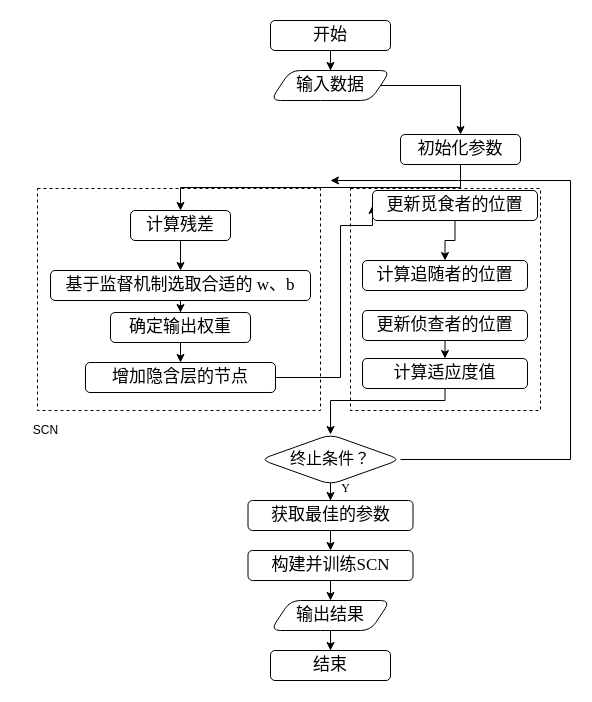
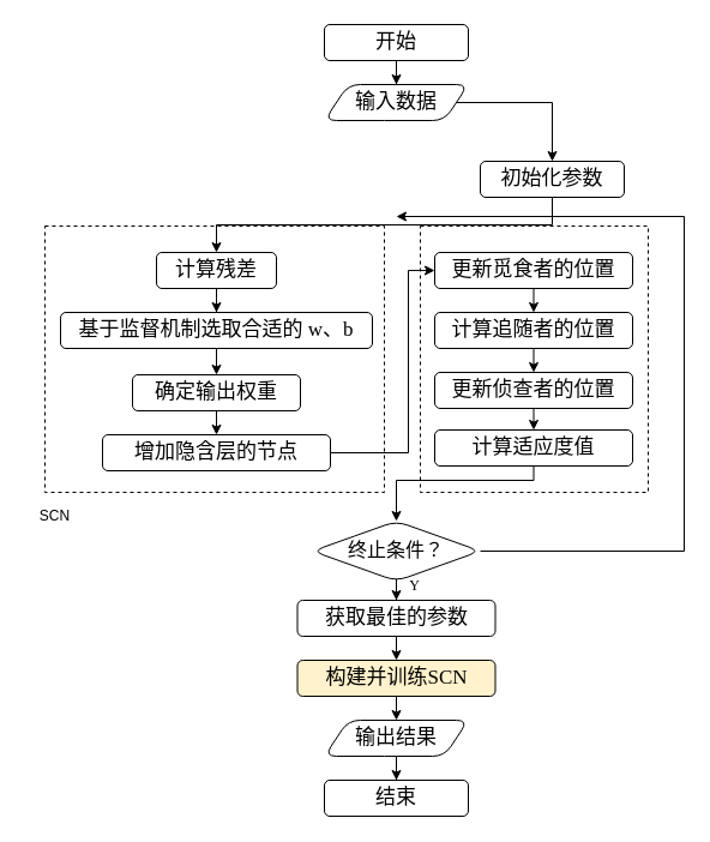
  <mxCell id="0" />
  <mxCell id="1" parent="0" />
  <mxCell id="2" value="" style="rounded=0;whiteSpace=wrap;html=1;dashed=1;" vertex="1" parent="1"><mxGeometry x="350" y="188" width="190" height="222" as="geometry" /></mxCell>
  <mxCell id="3" value="" style="rounded=0;whiteSpace=wrap;html=1;dashed=1;" vertex="1" parent="1"><mxGeometry x="37" y="188" width="283" height="222" as="geometry" /></mxCell>
  <mxCell id="4" value="" style="edgeStyle=orthogonalEdgeStyle;rounded=0;orthogonalLoop=1;jettySize=auto;html=1;fontFamily=Times New Roman;" edge="1" parent="1" source="5" target="7"><mxGeometry relative="1" as="geometry" /></mxCell>
  <mxCell id="5" value="开始" style="rounded=1;whiteSpace=wrap;html=1;fontSize=17;fontFamily=Times New Roman;" vertex="1" parent="1"><mxGeometry x="270" y="20" width="120" height="30" as="geometry" /></mxCell>
  <mxCell id="6" value="" style="edgeStyle=orthogonalEdgeStyle;rounded=0;orthogonalLoop=1;jettySize=auto;html=1;fontFamily=Times New Roman;" edge="1" parent="1" source="7" target="9"><mxGeometry relative="1" as="geometry" /></mxCell>
  <mxCell id="7" value="输入数据" style="shape=parallelogram;perimeter=parallelogramPerimeter;whiteSpace=wrap;html=1;fixedSize=1;fontSize=17;rounded=1;fontFamily=Times New Roman;" vertex="1" parent="1"><mxGeometry x="270" y="70" width="120" height="30" as="geometry" /></mxCell>
  <mxCell id="8" style="edgeStyle=orthogonalEdgeStyle;rounded=0;orthogonalLoop=1;jettySize=auto;html=1;exitX=0.5;exitY=1;exitDx=0;exitDy=0;entryX=0.5;entryY=0;entryDx=0;entryDy=0;fontFamily=Times New Roman;" edge="1" parent="1" source="9" target="11"><mxGeometry relative="1" as="geometry"><mxPoint x="180" y="230" as="sourcePoint" /></mxGeometry></mxCell>
  <mxCell id="9" value="初始化参数" style="whiteSpace=wrap;html=1;fontSize=17;rounded=1;fontFamily=Times New Roman;" vertex="1" parent="1"><mxGeometry x="400" y="134" width="120" height="30" as="geometry" /></mxCell>
  <mxCell id="10" value="" style="edgeStyle=orthogonalEdgeStyle;rounded=0;orthogonalLoop=1;jettySize=auto;html=1;fontFamily=Times New Roman;" edge="1" parent="1" source="11" target="13"><mxGeometry relative="1" as="geometry" /></mxCell>
  <mxCell id="11" value="计算残差" style="whiteSpace=wrap;html=1;fontSize=17;rounded=1;fontFamily=Times New Roman;" vertex="1" parent="1"><mxGeometry x="130" y="210" width="100" height="30" as="geometry" /></mxCell>
  <mxCell id="12" value="" style="edgeStyle=orthogonalEdgeStyle;rounded=0;orthogonalLoop=1;jettySize=auto;html=1;fontFamily=Times New Roman;entryX=0.5;entryY=0;entryDx=0;entryDy=0;" edge="1" parent="1" source="13" target="32"><mxGeometry relative="1" as="geometry"><mxPoint x="170" y="352" as="targetPoint" /></mxGeometry></mxCell>
- <mxCell id="13" value="基于监督机制选取合适的 w、b" style="whiteSpace=wrap;html=1;fontSize=17;rounded=1;fontFamily=Times New Roman;" vertex="1" parent="1"><mxGeometry x="50" y="270" width="260" height="30" as="geometry" /></mxCell>
+ <mxCell id="13" value="基于监督机制选取合适的 w、b" style="whiteSpace=wrap;html=1;fontSize=17;rounded=1;fontFamily=Times New Roman;" vertex="1" parent="1"><mxGeometry x="50" y="260" width="260" height="30" as="geometry" /></mxCell>
  <mxCell id="14" style="edgeStyle=orthogonalEdgeStyle;rounded=0;orthogonalLoop=1;jettySize=auto;html=1;exitX=1;exitY=0.5;exitDx=0;exitDy=0;entryX=0;entryY=0.5;entryDx=0;entryDy=0;" edge="1" parent="1" source="15" target="24"><mxGeometry relative="1" as="geometry"><Array as="points"><mxPoint x="340" y="377" /><mxPoint x="340" y="225" /></Array></mxGeometry></mxCell>
  <mxCell id="15" value="增加隐含层的节点" style="rounded=1;whiteSpace=wrap;html=1;fontSize=17;fontFamily=Times New Roman;" vertex="1" parent="1"><mxGeometry x="85" y="362" width="190" height="30" as="geometry" /></mxCell>
  <mxCell id="16" value="" style="edgeStyle=orthogonalEdgeStyle;rounded=0;orthogonalLoop=1;jettySize=auto;html=1;fontFamily=Times New Roman;entryX=0.5;entryY=0;entryDx=0;entryDy=0;" edge="1" parent="1" source="18" target="35"><mxGeometry relative="1" as="geometry" /></mxCell>
  <mxCell id="17" style="edgeStyle=orthogonalEdgeStyle;rounded=0;orthogonalLoop=1;jettySize=auto;html=1;exitX=1;exitY=0.5;exitDx=0;exitDy=0;" edge="1" parent="1"><mxGeometry relative="1" as="geometry"><mxPoint x="330" y="180" as="targetPoint" /><mxPoint x="400" y="459" as="sourcePoint" /><Array as="points"><mxPoint x="570" y="459" /><mxPoint x="570" y="180" /></Array></mxGeometry></mxCell>
  <mxCell id="18" value="&lt;span style=&quot;font-size: 12pt; text-align: start;&quot;&gt;终止条件？&lt;/span&gt;&lt;span style=&quot;font-size: medium; text-align: start;&quot;&gt;&lt;/span&gt;" style="rhombus;whiteSpace=wrap;html=1;fontSize=17;rounded=1;fontFamily=Times New Roman;" vertex="1" parent="1"><mxGeometry x="260" y="434" width="140" height="50" as="geometry" /></mxCell>
  <mxCell id="19" value="结束" style="rounded=1;whiteSpace=wrap;html=1;fontSize=17;fontFamily=Times New Roman;" vertex="1" parent="1"><mxGeometry x="270" y="650" width="120" height="30" as="geometry" /></mxCell>
  <mxCell id="20" style="edgeStyle=orthogonalEdgeStyle;rounded=0;orthogonalLoop=1;jettySize=auto;html=1;exitX=0.5;exitY=1;exitDx=0;exitDy=0;fontFamily=Times New Roman;" edge="1" parent="1" source="21" target="19"><mxGeometry relative="1" as="geometry" /></mxCell>
  <mxCell id="21" value="输出结果" style="shape=parallelogram;perimeter=parallelogramPerimeter;whiteSpace=wrap;html=1;fixedSize=1;fontSize=17;rounded=1;fontFamily=Times New Roman;" vertex="1" parent="1"><mxGeometry x="270" y="600" width="120" height="30" as="geometry" /></mxCell>
  <mxCell id="22" value="Y" style="text;html=1;align=center;verticalAlign=middle;resizable=0;points=[];autosize=1;strokeColor=none;fillColor=none;fontFamily=Times New Roman;" vertex="1" parent="1"><mxGeometry x="330" y="473" width="30" height="30" as="geometry" /></mxCell>
  <mxCell id="23" style="edgeStyle=orthogonalEdgeStyle;rounded=0;orthogonalLoop=1;jettySize=auto;html=1;exitX=0.5;exitY=1;exitDx=0;exitDy=0;entryX=0.5;entryY=0;entryDx=0;entryDy=0;" edge="1" parent="1" source="24" target="26"><mxGeometry relative="1" as="geometry" /></mxCell>
- <mxCell id="24" value="更新觅食者的位置" style="whiteSpace=wrap;html=1;fontSize=17;rounded=1;fontFamily=Times New Roman;" vertex="1" parent="1"><mxGeometry x="372" y="190" width="165" height="30" as="geometry" /></mxCell>
+ <mxCell id="24" value="更新觅食者的位置" style="whiteSpace=wrap;html=1;fontSize=17;rounded=1;fontFamily=Times New Roman;" vertex="1" parent="1"><mxGeometry x="362" y="210" width="165" height="30" as="geometry" /></mxCell>
+ <mxCell id="25" style="edgeStyle=orthogonalEdgeStyle;rounded=0;orthogonalLoop=1;jettySize=auto;html=1;exitX=0.5;exitY=1;exitDx=0;exitDy=0;entryX=0.5;entryY=0;entryDx=0;entryDy=0;" edge="1" parent="1" source="26" target="28"><mxGeometry relative="1" as="geometry" /></mxCell>
  <mxCell id="26" value="计算追随者的位置" style="whiteSpace=wrap;html=1;fontSize=17;rounded=1;fontFamily=Times New Roman;" vertex="1" parent="1"><mxGeometry x="362" y="260" width="165" height="30" as="geometry" /></mxCell>
  <mxCell id="27" style="edgeStyle=orthogonalEdgeStyle;rounded=0;orthogonalLoop=1;jettySize=auto;html=1;exitX=0.5;exitY=1;exitDx=0;exitDy=0;entryX=0.5;entryY=0;entryDx=0;entryDy=0;" edge="1" parent="1" source="28" target="30"><mxGeometry relative="1" as="geometry" /></mxCell>
  <mxCell id="28" value="更新侦查者的位置" style="whiteSpace=wrap;html=1;fontSize=17;rounded=1;fontFamily=Times New Roman;" vertex="1" parent="1"><mxGeometry x="362" y="310" width="165" height="30" as="geometry" /></mxCell>
  <mxCell id="29" style="edgeStyle=orthogonalEdgeStyle;rounded=0;orthogonalLoop=1;jettySize=auto;html=1;exitX=0.5;exitY=1;exitDx=0;exitDy=0;entryX=0.5;entryY=0;entryDx=0;entryDy=0;" edge="1" parent="1" source="30" target="18"><mxGeometry relative="1" as="geometry"><Array as="points"><mxPoint x="445" y="400" /><mxPoint x="330" y="400" /></Array></mxGeometry></mxCell>
  <mxCell id="30" value="计算适应度值" style="whiteSpace=wrap;html=1;fontSize=17;rounded=1;fontFamily=Times New Roman;" vertex="1" parent="1"><mxGeometry x="362" y="358" width="165" height="30" as="geometry" /></mxCell>
  <mxCell id="31" style="edgeStyle=orthogonalEdgeStyle;rounded=0;orthogonalLoop=1;jettySize=auto;html=1;exitX=0.5;exitY=1;exitDx=0;exitDy=0;entryX=0.5;entryY=0;entryDx=0;entryDy=0;" edge="1" parent="1" source="32" target="15"><mxGeometry relative="1" as="geometry" /></mxCell>
  <mxCell id="32" value="确定输出权重" style="rounded=1;whiteSpace=wrap;html=1;fontSize=17;fontFamily=Times New Roman;" vertex="1" parent="1"><mxGeometry x="110" y="312" width="140" height="30" as="geometry" /></mxCell>
  <mxCell id="33" value="SCN" style="text;html=1;align=center;verticalAlign=middle;resizable=0;points=[];autosize=1;strokeColor=none;fillColor=none;" vertex="1" parent="1"><mxGeometry x="20" y="415" width="50" height="30" as="geometry" /></mxCell>
  <mxCell id="34" style="edgeStyle=orthogonalEdgeStyle;rounded=0;orthogonalLoop=1;jettySize=auto;html=1;exitX=0.5;exitY=1;exitDx=0;exitDy=0;entryX=0.5;entryY=0;entryDx=0;entryDy=0;" edge="1" parent="1" source="35" target="37"><mxGeometry relative="1" as="geometry" /></mxCell>
  <mxCell id="35" value="获取最佳的参数" style="whiteSpace=wrap;html=1;fontSize=17;rounded=1;fontFamily=Times New Roman;" vertex="1" parent="1"><mxGeometry x="247.5" y="500" width="165" height="30" as="geometry" /></mxCell>
  <mxCell id="36" style="edgeStyle=orthogonalEdgeStyle;rounded=0;orthogonalLoop=1;jettySize=auto;html=1;exitX=0.5;exitY=1;exitDx=0;exitDy=0;entryX=0.5;entryY=0;entryDx=0;entryDy=0;" edge="1" parent="1" source="37" target="21"><mxGeometry relative="1" as="geometry" /></mxCell>
- <mxCell id="37" value="构建并训练SCN" style="whiteSpace=wrap;html=1;fontSize=17;rounded=1;fontFamily=Times New Roman;" vertex="1" parent="1"><mxGeometry x="247.5" y="550" width="165" height="30" as="geometry" /></mxCell>
+ <mxCell id="37" value="构建并训练SCN" style="whiteSpace=wrap;html=1;fontSize=17;rounded=1;fontFamily=Times New Roman;fillColor=#fff2cc;" vertex="1" parent="1"><mxGeometry x="247.5" y="550" width="165" height="30" as="geometry" /></mxCell>
